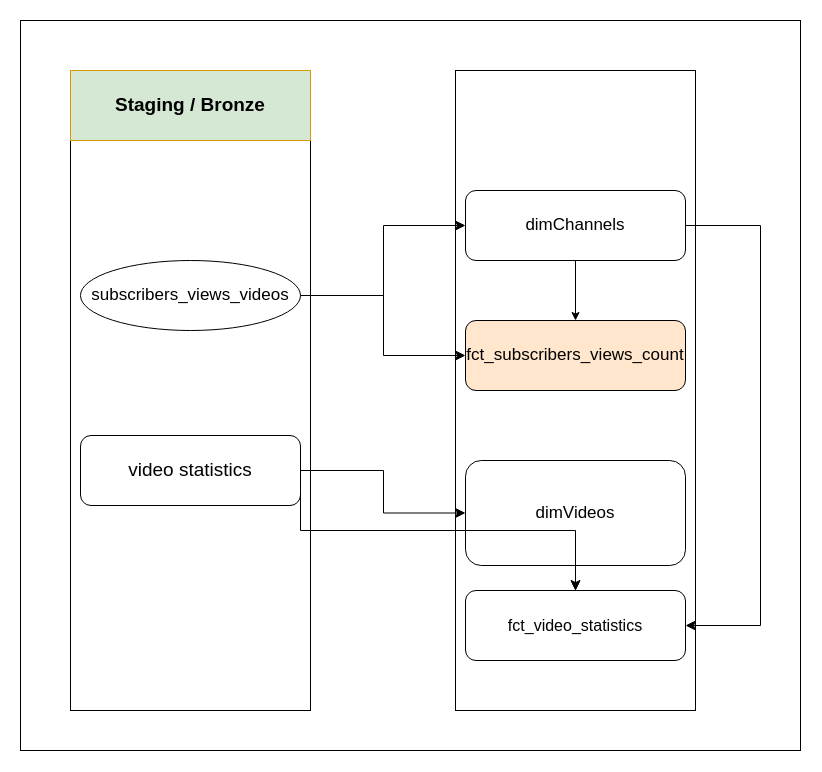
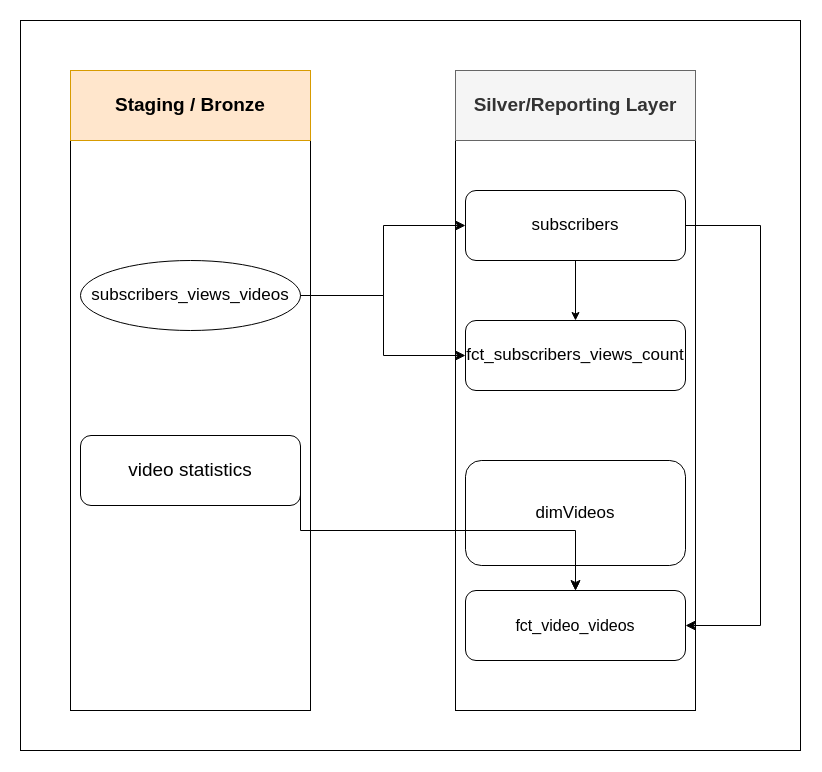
  <mxCell id="0" />
  <mxCell id="1" parent="0" />
  <mxCell id="2" value="" style="rounded=0;whiteSpace=wrap;html=1;" vertex="1" parent="1"><mxGeometry x="20" y="20" width="780" height="730" as="geometry" /></mxCell>
  <mxCell id="3" value="" style="rounded=0;whiteSpace=wrap;html=1;" vertex="1" parent="1"><mxGeometry x="455" y="70" width="240" height="640" as="geometry" /></mxCell>
  <mxCell id="4" value="" style="rounded=0;whiteSpace=wrap;html=1;" vertex="1" parent="1"><mxGeometry x="70" y="70" width="240" height="640" as="geometry" /></mxCell>
- <mxCell id="5" value="&lt;font style=&quot;font-size: 19px;&quot;&gt;&lt;b&gt;Staging / Bronze&lt;/b&gt;&lt;/font&gt;" style="rounded=0;whiteSpace=wrap;html=1;fillColor=#d5e8d4;strokeColor=#d79b00;" vertex="1" parent="1"><mxGeometry x="70" y="70" width="240" height="70" as="geometry" /></mxCell>
+ <mxCell id="5" value="&lt;font style=&quot;font-size: 19px;&quot;&gt;&lt;b&gt;Staging / Bronze&lt;/b&gt;&lt;/font&gt;" style="rounded=0;whiteSpace=wrap;html=1;fillColor=#ffe6cc;strokeColor=#d79b00;" vertex="1" parent="1"><mxGeometry x="70" y="70" width="240" height="70" as="geometry" /></mxCell>
+ <mxCell id="6" value="&lt;font style=&quot;font-size: 19px;&quot;&gt;&lt;b&gt;Silver/Reporting Layer&lt;/b&gt;&lt;/font&gt;" style="rounded=0;whiteSpace=wrap;html=1;fillColor=#f5f5f5;strokeColor=#666666;fontColor=#333333;" vertex="1" parent="1"><mxGeometry x="455" y="70" width="240" height="70" as="geometry" /></mxCell>
  <mxCell id="7" value="&lt;font style=&quot;font-size: 17px;&quot;&gt;subscribers_views_videos&lt;/font&gt;" style="ellipse;whiteSpace=wrap;html=1;" vertex="1" parent="1"><mxGeometry x="80" y="260" width="220" height="70" as="geometry" /></mxCell>
  <mxCell id="8" value="&lt;font style=&quot;font-size: 19px;&quot;&gt;video statistics&lt;/font&gt;" style="rounded=1;whiteSpace=wrap;html=1;" vertex="1" parent="1"><mxGeometry x="80" y="435" width="220" height="70" as="geometry" /></mxCell>
- <mxCell id="9" value="&lt;font style=&quot;font-size: 17px;&quot;&gt;dimChannels&lt;/font&gt;" style="rounded=1;whiteSpace=wrap;html=1;" vertex="1" parent="1"><mxGeometry x="465" y="190" width="220" height="70" as="geometry" /></mxCell>
- <mxCell id="10" value="&lt;font style=&quot;font-size: 17px;&quot;&gt;fct_subscribers_views_count&lt;/font&gt;" style="rounded=1;whiteSpace=wrap;html=1;fillColor=#ffe6cc;" vertex="1" parent="1"><mxGeometry x="465" y="320" width="220" height="70" as="geometry" /></mxCell>
+ <mxCell id="9" value="&lt;font style=&quot;font-size: 17px;&quot;&gt;subscribers&lt;/font&gt;" style="rounded=1;whiteSpace=wrap;html=1;" vertex="1" parent="1"><mxGeometry x="465" y="190" width="220" height="70" as="geometry" /></mxCell>
+ <mxCell id="10" value="&lt;font style=&quot;font-size: 17px;&quot;&gt;fct_subscribers_views_count&lt;/font&gt;" style="rounded=1;whiteSpace=wrap;html=1;" vertex="1" parent="1"><mxGeometry x="465" y="320" width="220" height="70" as="geometry" /></mxCell>
  <mxCell id="11" value="&lt;font style=&quot;font-size: 17px;&quot;&gt;dimVideos&lt;/font&gt;" style="rounded=1;whiteSpace=wrap;html=1;" vertex="1" parent="1"><mxGeometry x="465" y="460" width="220" height="105" as="geometry" /></mxCell>
- <mxCell id="12" value="&lt;font style=&quot;font-size: 16px;&quot;&gt;fct_video_statistics&lt;/font&gt;" style="rounded=1;whiteSpace=wrap;html=1;" vertex="1" parent="1"><mxGeometry x="465" y="590" width="220" height="70" as="geometry" /></mxCell>
+ <mxCell id="12" value="&lt;font style=&quot;font-size: 16px;&quot;&gt;fct_video_videos&lt;/font&gt;" style="rounded=1;whiteSpace=wrap;html=1;" vertex="1" parent="1"><mxGeometry x="465" y="590" width="220" height="70" as="geometry" /></mxCell>
  <mxCell id="13" value="" style="edgeStyle=elbowEdgeStyle;elbow=vertical;endArrow=classic;html=1;curved=0;rounded=0;endSize=8;startSize=8;exitX=1;exitY=0.5;exitDx=0;exitDy=0;" edge="1" parent="1" source="8" target="12"><mxGeometry width="50" height="50" relative="1" as="geometry"><mxPoint x="360" y="580" as="sourcePoint" /><mxPoint x="410" y="530" as="targetPoint" /></mxGeometry></mxCell>
  <mxCell id="14" value="" style="edgeStyle=elbowEdgeStyle;elbow=horizontal;endArrow=classic;html=1;curved=0;rounded=0;endSize=8;startSize=8;entryX=0;entryY=0.5;entryDx=0;entryDy=0;" edge="1" parent="1" source="7" target="9"><mxGeometry width="50" height="50" relative="1" as="geometry"><mxPoint x="350" y="280" as="sourcePoint" /><mxPoint x="400" y="230" as="targetPoint" /></mxGeometry></mxCell>
  <mxCell id="15" value="" style="edgeStyle=elbowEdgeStyle;elbow=horizontal;endArrow=classic;html=1;curved=0;rounded=0;endSize=8;startSize=8;entryX=0;entryY=0.5;entryDx=0;entryDy=0;" edge="1" parent="1" source="7" target="10"><mxGeometry width="50" height="50" relative="1" as="geometry"><mxPoint x="350" y="350" as="sourcePoint" /><mxPoint x="400" y="300" as="targetPoint" /></mxGeometry></mxCell>
- <mxCell id="16" value="" style="edgeStyle=elbowEdgeStyle;elbow=horizontal;endArrow=classic;html=1;curved=0;rounded=0;endSize=8;startSize=8;exitX=1;exitY=0.5;exitDx=0;exitDy=0;entryX=0;entryY=0.5;entryDx=0;entryDy=0;" edge="1" parent="1" source="8" target="11"><mxGeometry width="50" height="50" relative="1" as="geometry"><mxPoint x="330" y="550" as="sourcePoint" /><mxPoint x="380" y="500" as="targetPoint" /></mxGeometry></mxCell>
  <mxCell id="17" value="" style="endArrow=classic;html=1;rounded=0;exitX=0.5;exitY=1;exitDx=0;exitDy=0;" edge="1" parent="1" source="11" target="12"><mxGeometry width="50" height="50" relative="1" as="geometry"><mxPoint x="350" y="410" as="sourcePoint" /><mxPoint x="400" y="360" as="targetPoint" /></mxGeometry></mxCell>
  <mxCell id="18" value="" style="endArrow=classic;html=1;rounded=0;entryX=0.5;entryY=0;entryDx=0;entryDy=0;" edge="1" parent="1" target="10"><mxGeometry width="50" height="50" relative="1" as="geometry"><mxPoint x="575" y="260" as="sourcePoint" /><mxPoint x="400" y="360" as="targetPoint" /></mxGeometry></mxCell>
  <mxCell id="19" value="" style="edgeStyle=elbowEdgeStyle;elbow=horizontal;endArrow=classic;html=1;curved=0;rounded=0;endSize=8;startSize=8;exitX=1;exitY=0.5;exitDx=0;exitDy=0;" edge="1" parent="1" source="9" target="12"><mxGeometry width="50" height="50" relative="1" as="geometry"><mxPoint x="700" y="210" as="sourcePoint" /><mxPoint x="830" y="640" as="targetPoint" /><Array as="points"><mxPoint x="760" y="400" /></Array></mxGeometry></mxCell>
